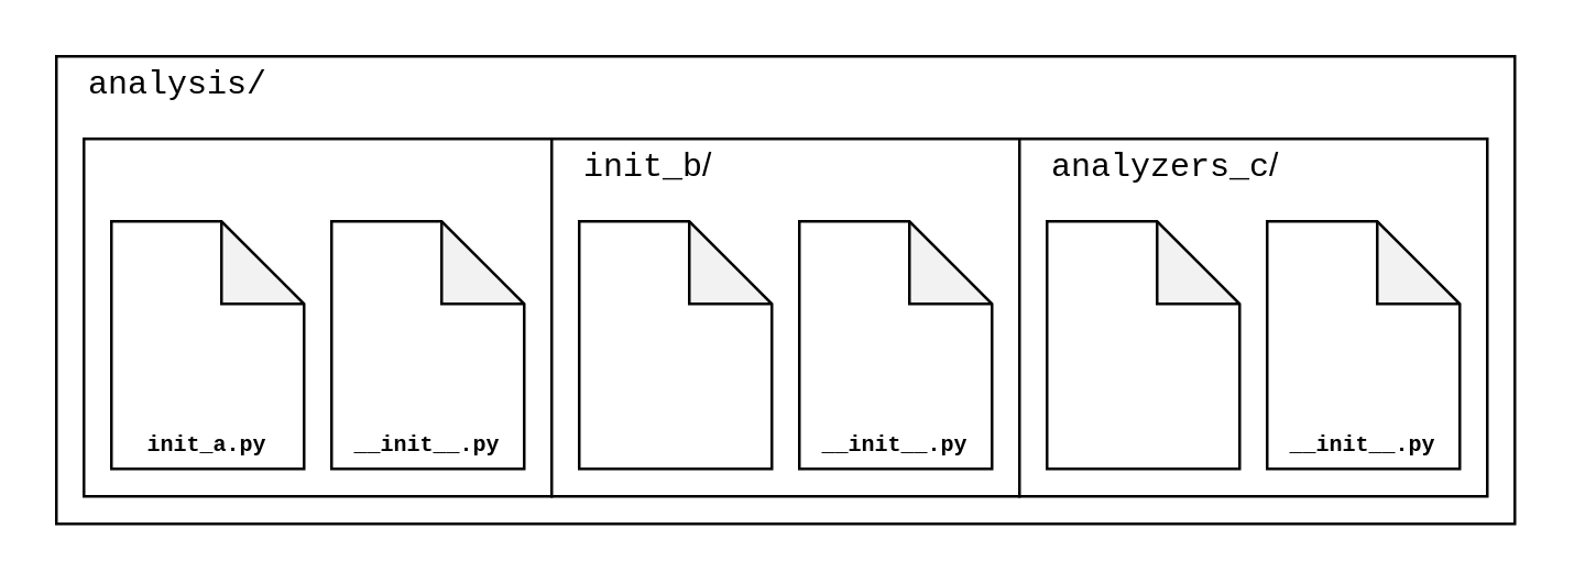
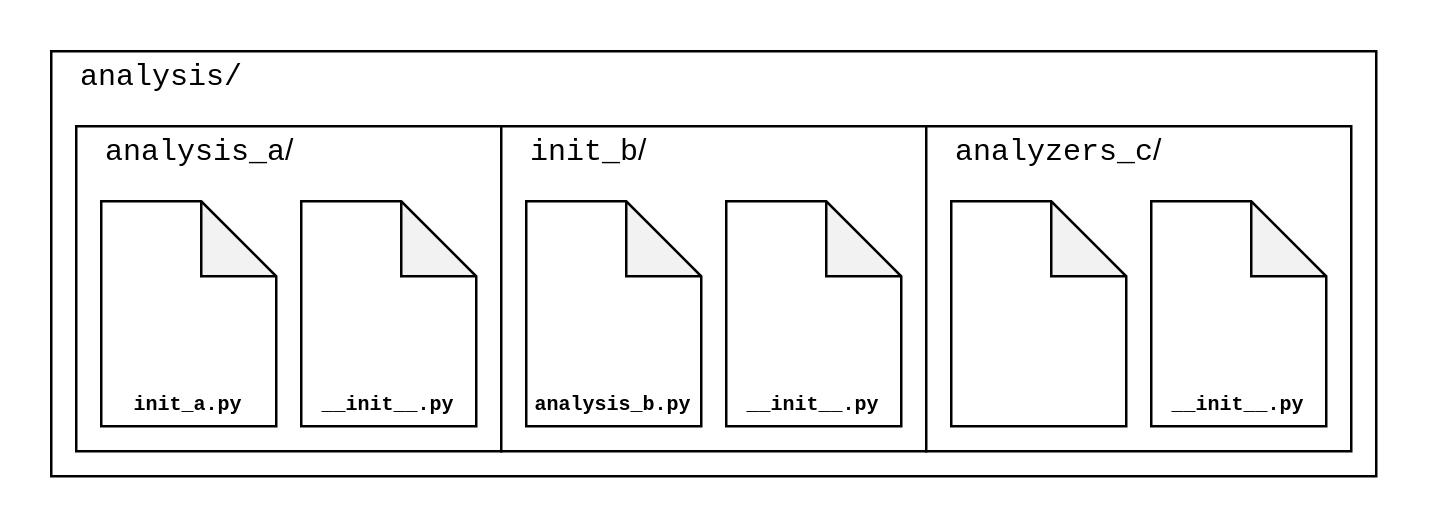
  <mxCell id="0" />
  <mxCell id="1" parent="0" />
  <mxCell id="2" value="" style="rounded=0;whiteSpace=wrap;html=1;" vertex="1" parent="1"><mxGeometry x="20" y="20" width="530" height="170" as="geometry" /></mxCell>
  <mxCell id="3" value="&lt;font face=&quot;Courier New&quot;&gt;analysis/&lt;/font&gt;" style="text;html=1;strokeColor=none;fillColor=none;align=left;verticalAlign=middle;whiteSpace=wrap;rounded=0;" vertex="1" parent="1"><mxGeometry x="30" y="20" width="100" height="20" as="geometry" /></mxCell>
  <mxCell id="4" value="" style="rounded=0;whiteSpace=wrap;html=1;" vertex="1" parent="1"><mxGeometry x="30" y="50" width="170" height="130" as="geometry" /></mxCell>
+ <mxCell id="5" value="&lt;font face=&quot;Courier New&quot;&gt;analysis_a&lt;/font&gt;/" style="text;html=1;strokeColor=none;fillColor=none;align=left;verticalAlign=middle;whiteSpace=wrap;rounded=0;" vertex="1" parent="1"><mxGeometry x="40" y="50" width="100" height="20" as="geometry" /></mxCell>
  <mxCell id="6" value="" style="shape=note;whiteSpace=wrap;html=1;backgroundOutline=1;darkOpacity=0.05;align=left;" vertex="1" parent="1"><mxGeometry x="40" y="80" width="70" height="90" as="geometry" /></mxCell>
  <mxCell id="7" value="&lt;b&gt;&lt;font style=&quot;font-size: 8px&quot; face=&quot;Courier New&quot;&gt;init_a.py&lt;/font&gt;&lt;/b&gt;" style="text;html=1;strokeColor=none;fillColor=none;align=center;verticalAlign=middle;whiteSpace=wrap;rounded=0;" vertex="1" parent="1"><mxGeometry x="40" y="150" width="70" height="20" as="geometry" /></mxCell>
  <mxCell id="8" value="" style="shape=note;whiteSpace=wrap;html=1;backgroundOutline=1;darkOpacity=0.05;align=left;" vertex="1" parent="1"><mxGeometry x="120" y="80" width="70" height="90" as="geometry" /></mxCell>
  <mxCell id="9" value="&lt;font style=&quot;font-size: 8px&quot;&gt;&lt;b&gt;&lt;font style=&quot;font-size: 8px&quot; face=&quot;Courier New&quot;&gt;__init__.py&lt;/font&gt;&lt;/b&gt;&lt;/font&gt;" style="text;html=1;strokeColor=none;fillColor=none;align=center;verticalAlign=middle;whiteSpace=wrap;rounded=0;" vertex="1" parent="1"><mxGeometry x="120" y="150" width="70" height="20" as="geometry" /></mxCell>
  <mxCell id="10" value="" style="rounded=0;whiteSpace=wrap;html=1;" vertex="1" parent="1"><mxGeometry x="200" y="50" width="170" height="130" as="geometry" /></mxCell>
  <mxCell id="11" value="" style="shape=note;whiteSpace=wrap;html=1;backgroundOutline=1;darkOpacity=0.05;align=left;" vertex="1" parent="1"><mxGeometry x="290" y="80" width="70" height="90" as="geometry" /></mxCell>
  <mxCell id="12" value="&lt;font style=&quot;font-size: 8px&quot;&gt;&lt;b&gt;&lt;font style=&quot;font-size: 8px&quot; face=&quot;Courier New&quot;&gt;__init__.py&lt;/font&gt;&lt;/b&gt;&lt;/font&gt;" style="text;html=1;strokeColor=none;fillColor=none;align=center;verticalAlign=middle;whiteSpace=wrap;rounded=0;" vertex="1" parent="1"><mxGeometry x="290" y="150" width="70" height="20" as="geometry" /></mxCell>
  <mxCell id="13" value="" style="shape=note;whiteSpace=wrap;html=1;backgroundOutline=1;darkOpacity=0.05;align=left;" vertex="1" parent="1"><mxGeometry x="210" y="80" width="70" height="90" as="geometry" /></mxCell>
  <mxCell id="14" value="&lt;font face=&quot;Courier New&quot;&gt;init_b&lt;/font&gt;/" style="text;html=1;strokeColor=none;fillColor=none;align=left;verticalAlign=middle;whiteSpace=wrap;rounded=0;" vertex="1" parent="1"><mxGeometry x="210" y="50" width="100" height="20" as="geometry" /></mxCell>
  <mxCell id="15" value="" style="rounded=0;whiteSpace=wrap;html=1;" vertex="1" parent="1"><mxGeometry x="370" y="50" width="170" height="130" as="geometry" /></mxCell>
  <mxCell id="16" value="" style="shape=note;whiteSpace=wrap;html=1;backgroundOutline=1;darkOpacity=0.05;align=left;" vertex="1" parent="1"><mxGeometry x="460" y="80" width="70" height="90" as="geometry" /></mxCell>
  <mxCell id="17" value="&lt;font style=&quot;font-size: 8px&quot;&gt;&lt;b&gt;&lt;font style=&quot;font-size: 8px&quot; face=&quot;Courier New&quot;&gt;__init__.py&lt;/font&gt;&lt;/b&gt;&lt;/font&gt;" style="text;html=1;strokeColor=none;fillColor=none;align=center;verticalAlign=middle;whiteSpace=wrap;rounded=0;" vertex="1" parent="1"><mxGeometry x="460" y="150" width="70" height="20" as="geometry" /></mxCell>
  <mxCell id="18" value="" style="shape=note;whiteSpace=wrap;html=1;backgroundOutline=1;darkOpacity=0.05;align=left;" vertex="1" parent="1"><mxGeometry x="380" y="80" width="70" height="90" as="geometry" /></mxCell>
  <mxCell id="19" value="&lt;font face=&quot;Courier New&quot;&gt;analyzers_c&lt;/font&gt;/" style="text;html=1;strokeColor=none;fillColor=none;align=left;verticalAlign=middle;whiteSpace=wrap;rounded=0;" vertex="1" parent="1"><mxGeometry x="380" y="50" width="100" height="20" as="geometry" /></mxCell>
+ <mxCell id="20" value="&lt;b&gt;&lt;font style=&quot;font-size: 8px&quot; face=&quot;Courier New&quot;&gt;analysis_b.py&lt;/font&gt;&lt;/b&gt;" style="text;html=1;strokeColor=none;fillColor=none;align=center;verticalAlign=middle;whiteSpace=wrap;rounded=0;" vertex="1" parent="1"><mxGeometry x="210" y="150" width="70" height="20" as="geometry" /></mxCell>
